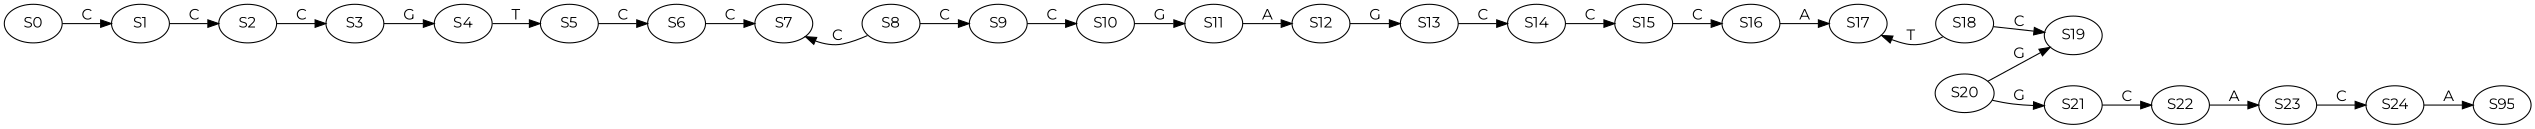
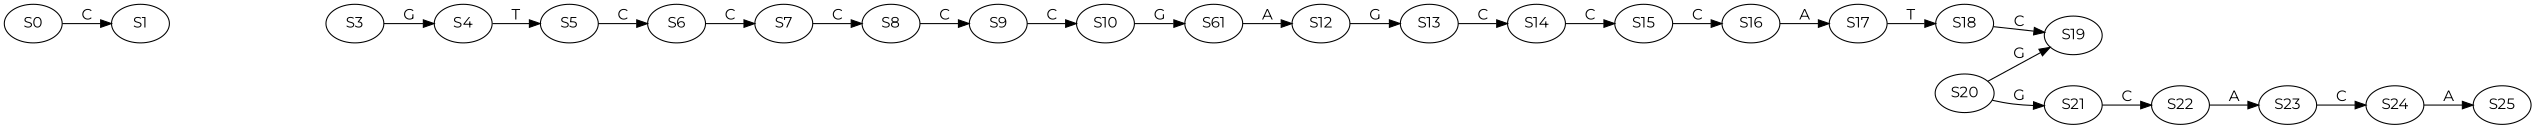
  strict digraph {
    fontname=Montserrat
    rankdir=LR
    node [fontname=Montserrat]
    edge [fontname=Montserrat]
    S0
    S1
-   S2
    S3
    S4
    S5
    S6
    S7
    S8
    S9
    S10
-   S11
+   S11 [label=S61]
    S12
    S13
    S14
    S15
    S16
    S17
    S18
    S19
    S20
    S21
    S22
    S23
    S24
-   S25 [label=S95]
+   S25
    S0 -> S1 [label=C]
-   S1 -> S2 [label=C]
-   S2 -> S3 [label=C]
    S3 -> S4 [label=G]
    S4 -> S5 [label=T]
    S5 -> S6 [label=C]
    S6 -> S7 [label=C]
-   S8 -> S7 [label=C]
+   S7 -> S8 [label=C]
    S8 -> S9 [label=C]
    S9 -> S10 [label=C]
    S10 -> S11 [label=G]
    S11 -> S12 [label=A]
    S12 -> S13 [label=G]
    S13 -> S14 [label=C]
    S14 -> S15 [label=C]
    S15 -> S16 [label=C]
    S16 -> S17 [label=A]
-   S18 -> S17 [label=T]
+   S17 -> S18 [label=T]
    S18 -> S19 [label=C]
    S20 -> S19 [label=G]
    S20 -> S21 [label=G]
    S21 -> S22 [label=C]
    S22 -> S23 [label=A]
    S23 -> S24 [label=C]
    S24 -> S25 [label=A]
  }
